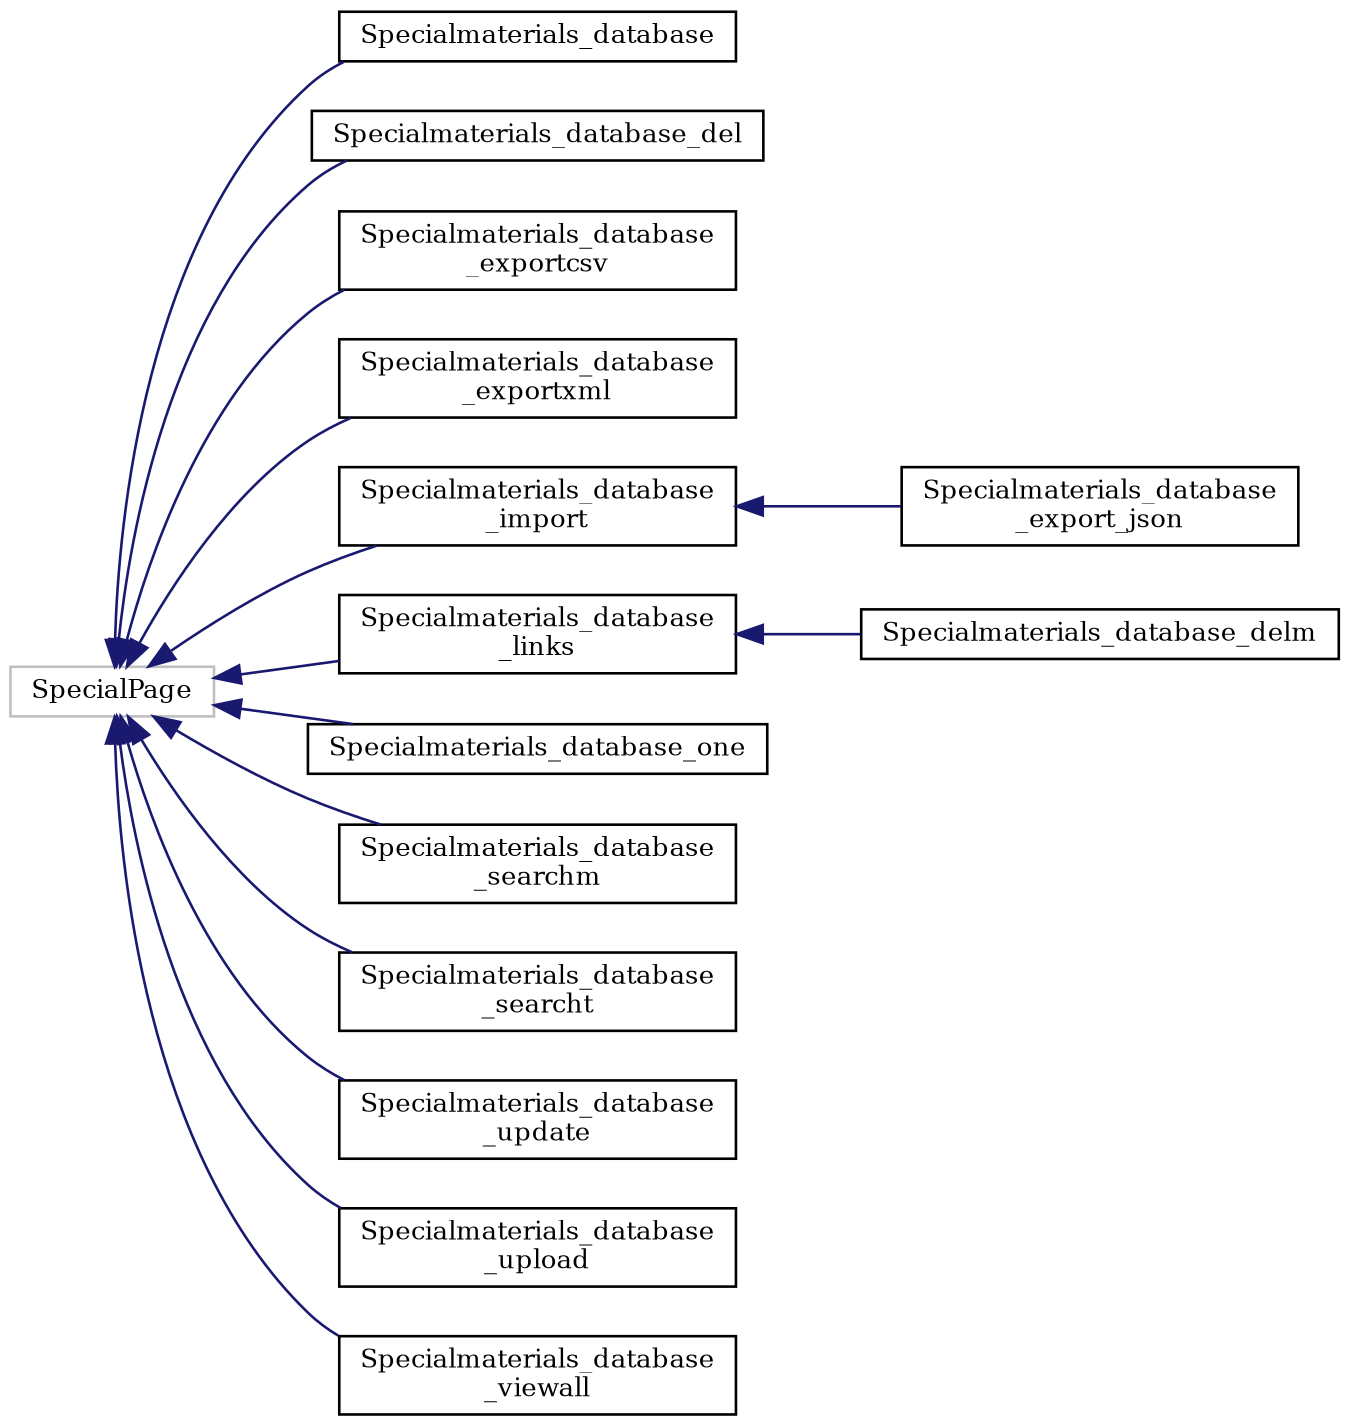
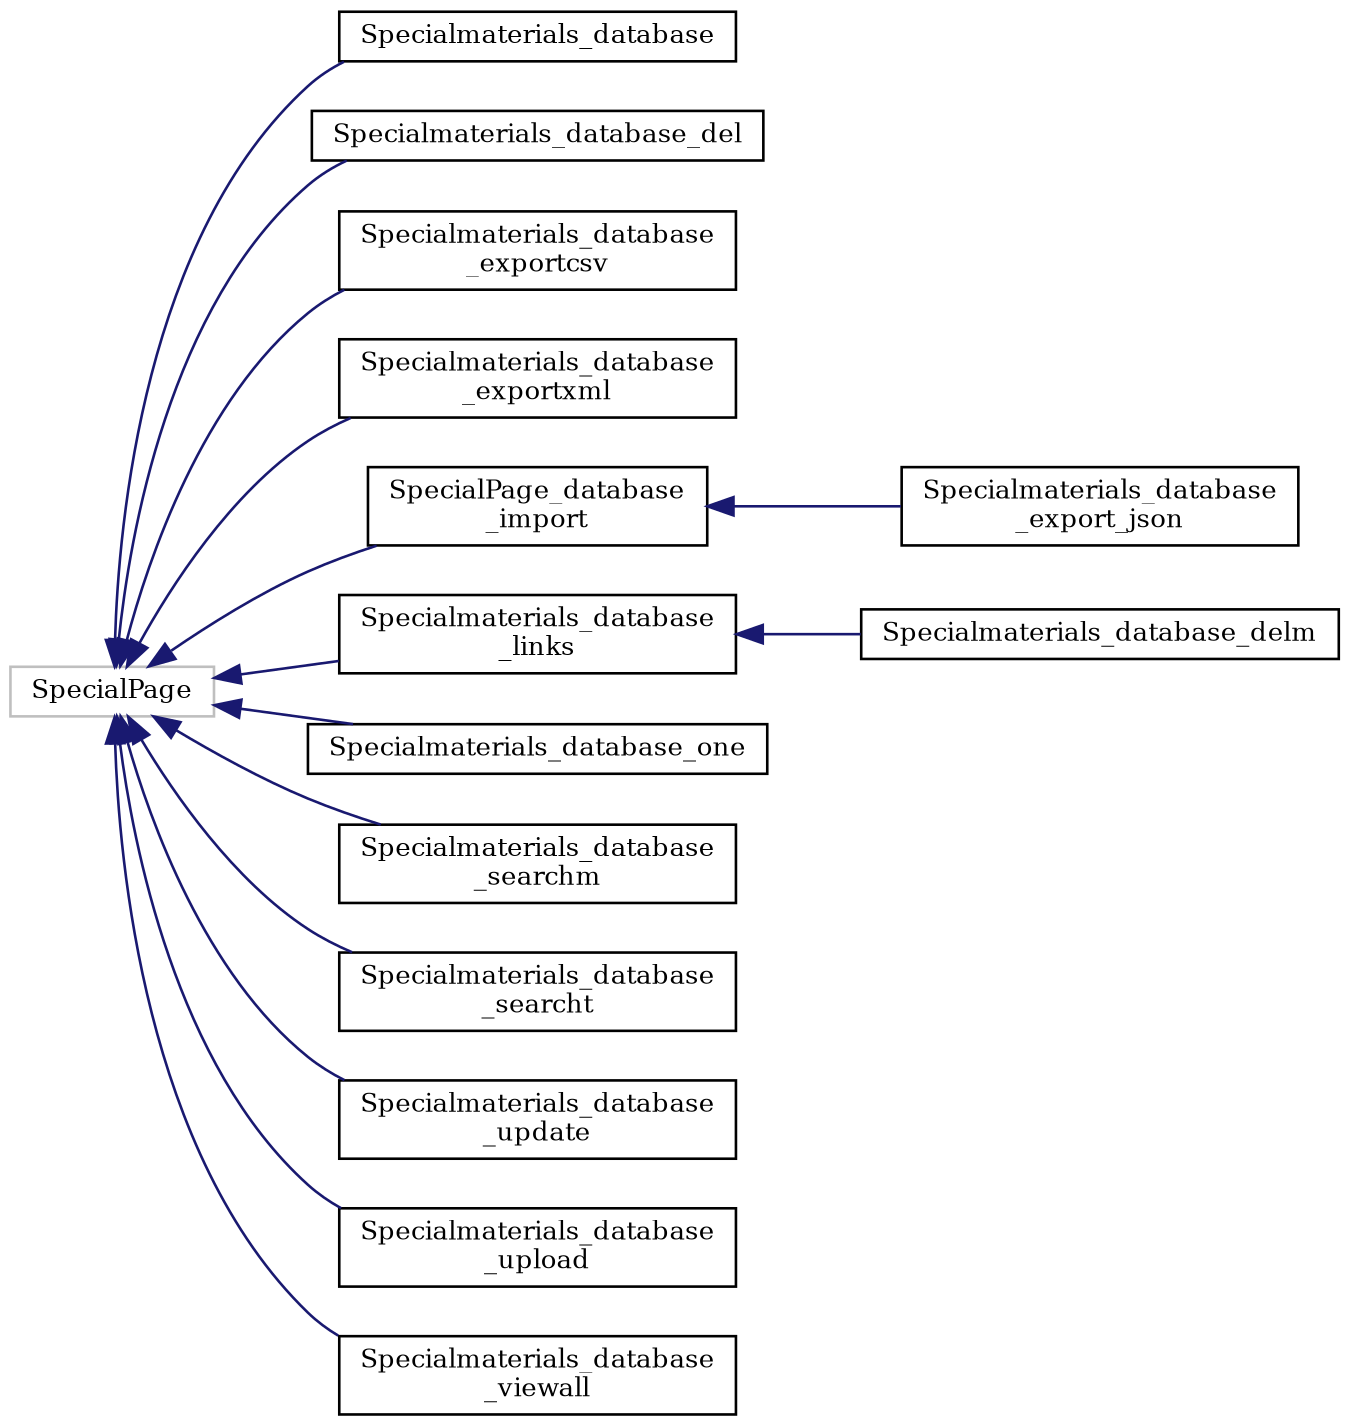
  digraph {
    fontname="DejaVu Serif"
    rankdir=LR
    node [color=black fillcolor=white fontname="DejaVu Serif" fontsize=10 shape=record style=filled]
    edge [color=midnightblue dir=back fontname="DejaVu Serif" fontsize=10 labelfontname=Helvetica labelfontsize=10 style=solid]
    n1 [color=grey75 height=0.2 label=SpecialPage width=0.4]
    n2 [height=0.2 label=Specialmaterials_database width=0.4]
    n3 [height=0.2 label=Specialmaterials_database_del width=0.4]
    n4 [height=0.2 label="Specialmaterials_database\l_exportcsv" width=0.4]
    n5 [height=0.2 label="Specialmaterials_database\l_exportxml" width=0.4]
-   n6 [height=0.2 label="Specialmaterials_database\l_import" width=0.4]
+   n6 [height=0.2 label="SpecialPage_database\l_import" width=0.4]
    n7 [height=0.2 label="Specialmaterials_database\l_links" width=0.4]
    n8 [height=0.2 label=Specialmaterials_database_one width=0.4]
    n9 [height=0.2 label="Specialmaterials_database\l_searchm" width=0.4]
    n10 [height=0.2 label="Specialmaterials_database\l_searcht" width=0.4]
    n11 [height=0.2 label="Specialmaterials_database\l_update" width=0.4]
    n12 [height=0.2 label="Specialmaterials_database\l_upload" width=0.4]
    n13 [height=0.2 label="Specialmaterials_database\l_viewall" width=0.4]
    n14 [height=0.2 label=Specialmaterials_database_delm width=0.4]
    n15 [height=0.2 label="Specialmaterials_database\l_export_json" width=0.4]
    n1 -> n2
    n1 -> n3
    n1 -> n4
    n1 -> n5
    n1 -> n6
    n1 -> n7
    n1 -> n8
    n1 -> n9
    n1 -> n10
    n1 -> n11
    n1 -> n12
    n1 -> n13
    n6 -> n15
    n7 -> n14
  }
